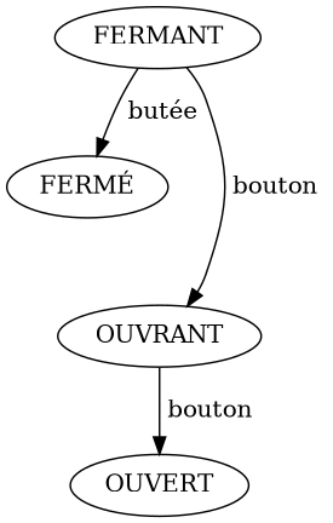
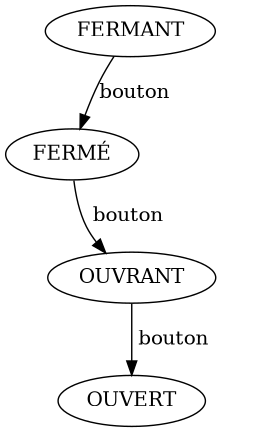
  digraph {
    "FERMÉ"
    OUVRANT
    OUVERT
    FERMANT
-   FERMANT -> OUVRANT [label=" bouton "]
+   "FERMÉ" -> OUVRANT [label=" bouton "]
    OUVRANT -> OUVERT [label=" bouton "]
-   FERMANT -> "FERMÉ" [label=" butée "]
+   FERMANT -> "FERMÉ" [label=" bouton "]
  }
